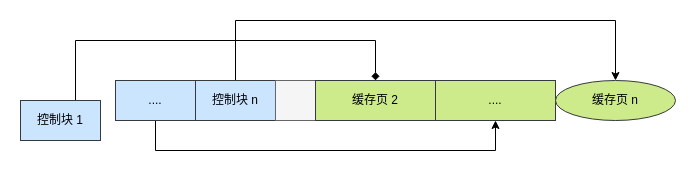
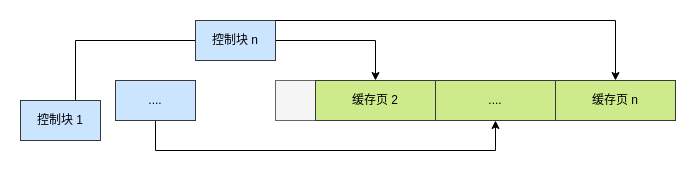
  <mxCell id="0" />
  <mxCell id="1" parent="0" />
- <mxCell id="2" style="edgeStyle=orthogonalEdgeStyle;rounded=0;orthogonalLoop=1;jettySize=auto;html=1;entryX=0.5;entryY=0;entryDx=0;entryDy=0;endArrow=diamond;" edge="1" parent="1" source="3" target="9"><mxGeometry relative="1" as="geometry"><Array as="points"><mxPoint x="75" y="40" /><mxPoint x="375" y="40" /></Array></mxGeometry></mxCell>
+ <mxCell id="2" style="edgeStyle=orthogonalEdgeStyle;rounded=0;orthogonalLoop=1;jettySize=auto;html=1;entryX=0.5;entryY=0;entryDx=0;entryDy=0;" edge="1" parent="1" source="3" target="9"><mxGeometry relative="1" as="geometry"><Array as="points"><mxPoint x="75" y="40" /><mxPoint x="375" y="40" /></Array></mxGeometry></mxCell>
  <mxCell id="3" value="控制块 1" style="rounded=0;whiteSpace=wrap;html=1;fillColor=#cce5ff;strokeColor=#36393d;" vertex="1" parent="1"><mxGeometry x="20" y="100" width="80" height="40" as="geometry" /></mxCell>
  <mxCell id="4" style="edgeStyle=orthogonalEdgeStyle;rounded=0;orthogonalLoop=1;jettySize=auto;html=1;entryX=0.5;entryY=1;entryDx=0;entryDy=0;" edge="1" parent="1" source="5" target="10"><mxGeometry relative="1" as="geometry"><Array as="points"><mxPoint x="155" y="150" /><mxPoint x="495" y="150" /></Array></mxGeometry></mxCell>
  <mxCell id="5" value="...." style="rounded=0;whiteSpace=wrap;html=1;fillColor=#cce5ff;strokeColor=#36393d;" vertex="1" parent="1"><mxGeometry x="115" y="80" width="80" height="40" as="geometry" /></mxCell>
  <mxCell id="6" style="edgeStyle=orthogonalEdgeStyle;rounded=0;orthogonalLoop=1;jettySize=auto;html=1;entryX=0.5;entryY=0;entryDx=0;entryDy=0;" edge="1" parent="1" source="7" target="11"><mxGeometry relative="1" as="geometry"><Array as="points"><mxPoint x="235" y="20" /><mxPoint x="615" y="20" /></Array></mxGeometry></mxCell>
- <mxCell id="7" value="控制块 n" style="rounded=0;whiteSpace=wrap;html=1;fillColor=#cce5ff;strokeColor=#36393d;" vertex="1" parent="1"><mxGeometry x="195" y="80" width="80" height="40" as="geometry" /></mxCell>
+ <mxCell id="7" value="控制块 n" style="rounded=0;whiteSpace=wrap;html=1;fillColor=#cce5ff;strokeColor=#36393d;" vertex="1" parent="1"><mxGeometry x="195" y="20" width="80" height="40" as="geometry" /></mxCell>
  <mxCell id="8" value="" style="rounded=0;whiteSpace=wrap;html=1;fillColor=#f5f5f5;fontColor=#333333;strokeColor=#666666;" vertex="1" parent="1"><mxGeometry x="275" y="80" width="40" height="40" as="geometry" /></mxCell>
  <mxCell id="9" value="缓存页 2" style="rounded=0;whiteSpace=wrap;html=1;fillColor=#cdeb8b;strokeColor=#36393d;" vertex="1" parent="1"><mxGeometry x="315" y="80" width="120" height="40" as="geometry" /></mxCell>
  <mxCell id="10" value="...." style="rounded=0;whiteSpace=wrap;html=1;fillColor=#cdeb8b;strokeColor=#36393d;" vertex="1" parent="1"><mxGeometry x="435" y="80" width="120" height="40" as="geometry" /></mxCell>
- <mxCell id="11" value="缓存页 n" style="ellipse;whiteSpace=wrap;html=1;fillColor=#cdeb8b;strokeColor=#36393d;" vertex="1" parent="1"><mxGeometry x="555" y="80" width="120" height="40" as="geometry" /></mxCell>
+ <mxCell id="11" value="缓存页 n" style="rounded=0;whiteSpace=wrap;html=1;fillColor=#cdeb8b;strokeColor=#36393d;" vertex="1" parent="1"><mxGeometry x="555" y="80" width="120" height="40" as="geometry" /></mxCell>
